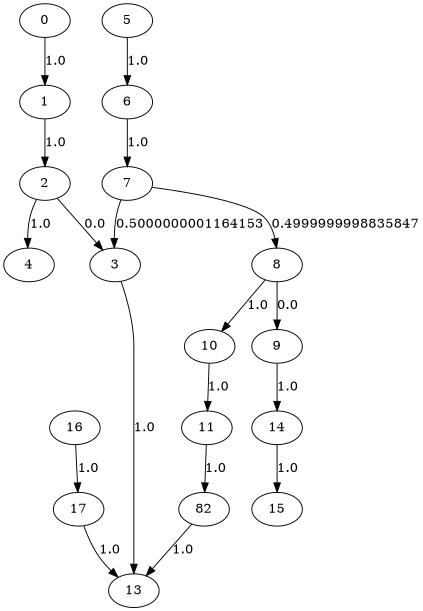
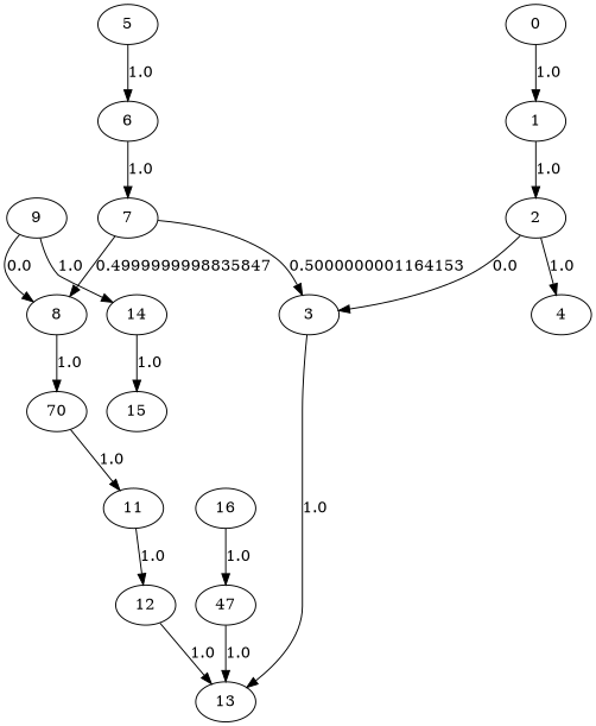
  digraph {
    11
-   12 [label=82]
+   12
    13
    14
    15
    16
-   17
+   17 [label=47]
    0
    1
    2
    3
    4
    5
    6
    7
    8
    9
-   10
+   10 [label=70]
    11 -> 12 [label=1.0]
    12 -> 13 [label=1.0]
    14 -> 15 [label=1.0]
    16 -> 17 [label=1.0]
    17 -> 13 [label=1.0]
    0 -> 1 [label=1.0]
    1 -> 2 [label=1.0]
    2 -> 3 [label=0.0]
    2 -> 4 [label=1.0]
    3 -> 13 [label=1.0]
    5 -> 6 [label=1.0]
    6 -> 7 [label=1.0]
    7 -> 3 [label=0.5000000001164153]
    7 -> 8 [label=0.4999999998835847]
-   8 -> 9 [label=0.0]
+   9 -> 8 [label=0.0]
    8 -> 10 [label=1.0]
    9 -> 14 [label=1.0]
    10 -> 11 [label=1.0]
  }
